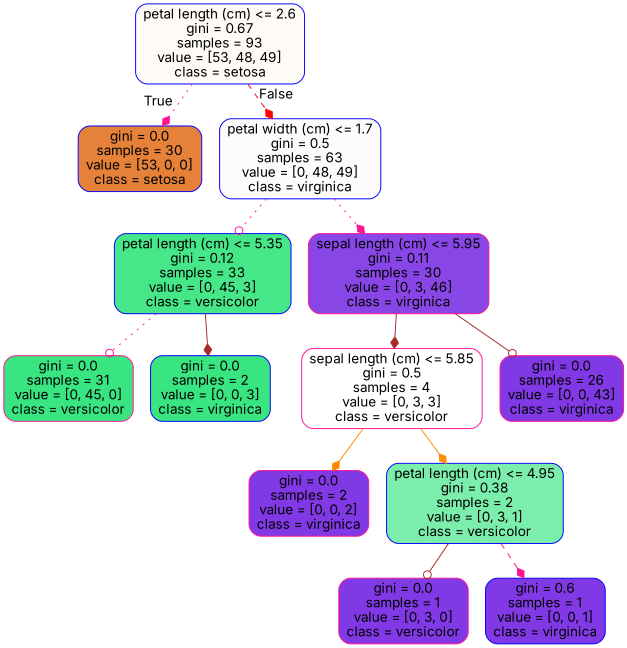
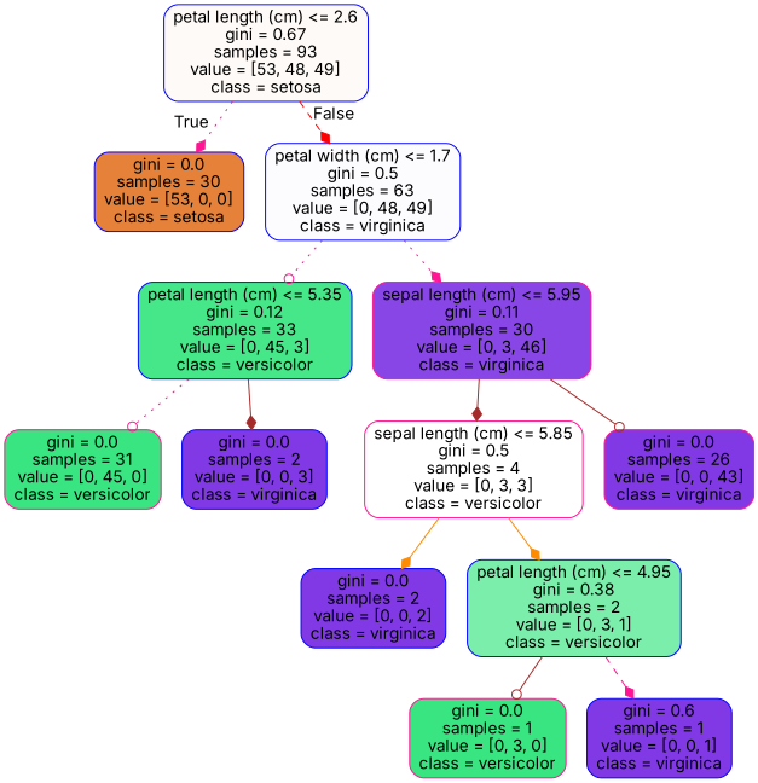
  digraph {
    fontname=Inter
    node [color=blue fillcolor="#8139e5" fontname=Inter shape=box style="filled, rounded"]
    edge [arrowhead=diamond color=deeppink fontname=Inter style=solid]
    n1 [fillcolor="#fefaf7" label="petal length (cm) <= 2.6\ngini = 0.67\nsamples = 93\nvalue = [53, 48, 49]\nclass = setosa"]
    n2 [fillcolor="#e58139" label="gini = 0.0\nsamples = 30\nvalue = [53, 0, 0]\nclass = setosa"]
    n3 [fillcolor="#fcfbfe" label="petal width (cm) <= 1.7\ngini = 0.5\nsamples = 63\nvalue = [0, 48, 49]\nclass = virginica"]
    n4 [fillcolor="#46e789" label="petal length (cm) <= 5.35\ngini = 0.12\nsamples = 33\nvalue = [0, 45, 3]\nclass = versicolor"]
    n5 [color=deeppink fillcolor="#8946e7" label="sepal length (cm) <= 5.95\ngini = 0.11\nsamples = 30\nvalue = [0, 3, 46]\nclass = virginica"]
    n6 [color=deeppink fillcolor="#39e581" label="gini = 0.0\nsamples = 31\nvalue = [0, 45, 0]\nclass = versicolor"]
-   n7 [fillcolor="#39e581" label="gini = 0.0\nsamples = 2\nvalue = [0, 0, 3]\nclass = virginica"]
+   n7 [label="gini = 0.0\nsamples = 2\nvalue = [0, 0, 3]\nclass = virginica"]
    n8 [color=deeppink fillcolor="#ffffff" label="sepal length (cm) <= 5.85\ngini = 0.5\nsamples = 4\nvalue = [0, 3, 3]\nclass = versicolor"]
    n9 [color=deeppink label="gini = 0.0\nsamples = 26\nvalue = [0, 0, 43]\nclass = virginica"]
-   n10 [color=deeppink label="gini = 0.0\nsamples = 2\nvalue = [0, 0, 2]\nclass = virginica"]
+   n10 [label="gini = 0.0\nsamples = 2\nvalue = [0, 0, 2]\nclass = virginica"]
    n11 [fillcolor="#7beeab" label="petal length (cm) <= 4.95\ngini = 0.38\nsamples = 2\nvalue = [0, 3, 1]\nclass = versicolor"]
-   n12 [color=deeppink label="gini = 0.0\nsamples = 1\nvalue = [0, 3, 0]\nclass = versicolor"]
+   n12 [color=deeppink fillcolor="#39e581" label="gini = 0.0\nsamples = 1\nvalue = [0, 3, 0]\nclass = versicolor"]
    n13 [label="gini = 0.6\nsamples = 1\nvalue = [0, 0, 1]\nclass = virginica"]
    n1 -> n2 [headlabel=True labelangle=45 labeldistance=2.5 style=dotted]
    n1 -> n3 [color=red headlabel=False labelangle=-45 labeldistance=2.5 style=dashed]
    n3 -> n4 [arrowhead=odot style=dotted]
    n3 -> n5 [style=dotted]
    n4 -> n6 [arrowhead=odot style=dotted]
    n4 -> n7 [color=brown]
    n5 -> n8 [color=brown]
    n5 -> n9 [arrowhead=odot color=brown]
    n8 -> n10 [color=darkorange]
    n8 -> n11 [color=darkorange]
    n11 -> n12 [arrowhead=odot color=brown]
    n11 -> n13 [style=dashed]
  }
